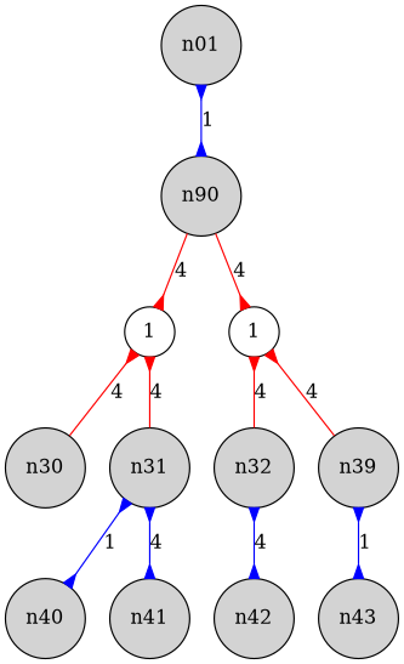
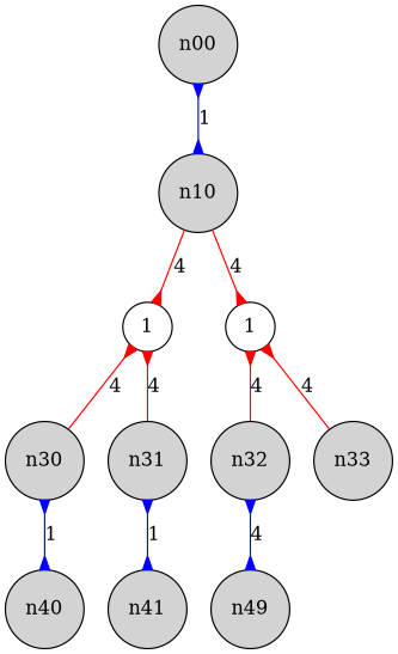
  digraph {
    node [shape=circle style=filled]
    edge [arrowhead=inv arrowtail=inv color=red dir=both]
-   n00 [label=n01]
-   n10 [label=n90]
+   n00
+   n10
    n20 [label=1 style=solid]
    n21 [label=1 style=solid]
    n30
    n31
    n32
-   n33 [label=n39]
+   n33
    n40
    n41
-   n42
-   n43
+   n42 [label=n49]
    n00 -> n10 [color=blue label=1]
    n10 -> n20 [arrowtail=none label=4]
    n10 -> n21 [arrowtail=none label=4]
    n20 -> n30 [arrowhead=none label=4]
    n20 -> n31 [arrowhead=none label=4]
    n21 -> n32 [arrowhead=none label=4]
    n21 -> n33 [arrowhead=none label=4]
-   n31 -> n40 [color=blue label=1]
-   n31 -> n41 [color=blue label=4]
+   n30 -> n40 [color=blue label=1]
+   n31 -> n41 [color=blue label=1]
    n32 -> n42 [color=blue label=4]
-   n33 -> n43 [color=blue label=1]
  }
